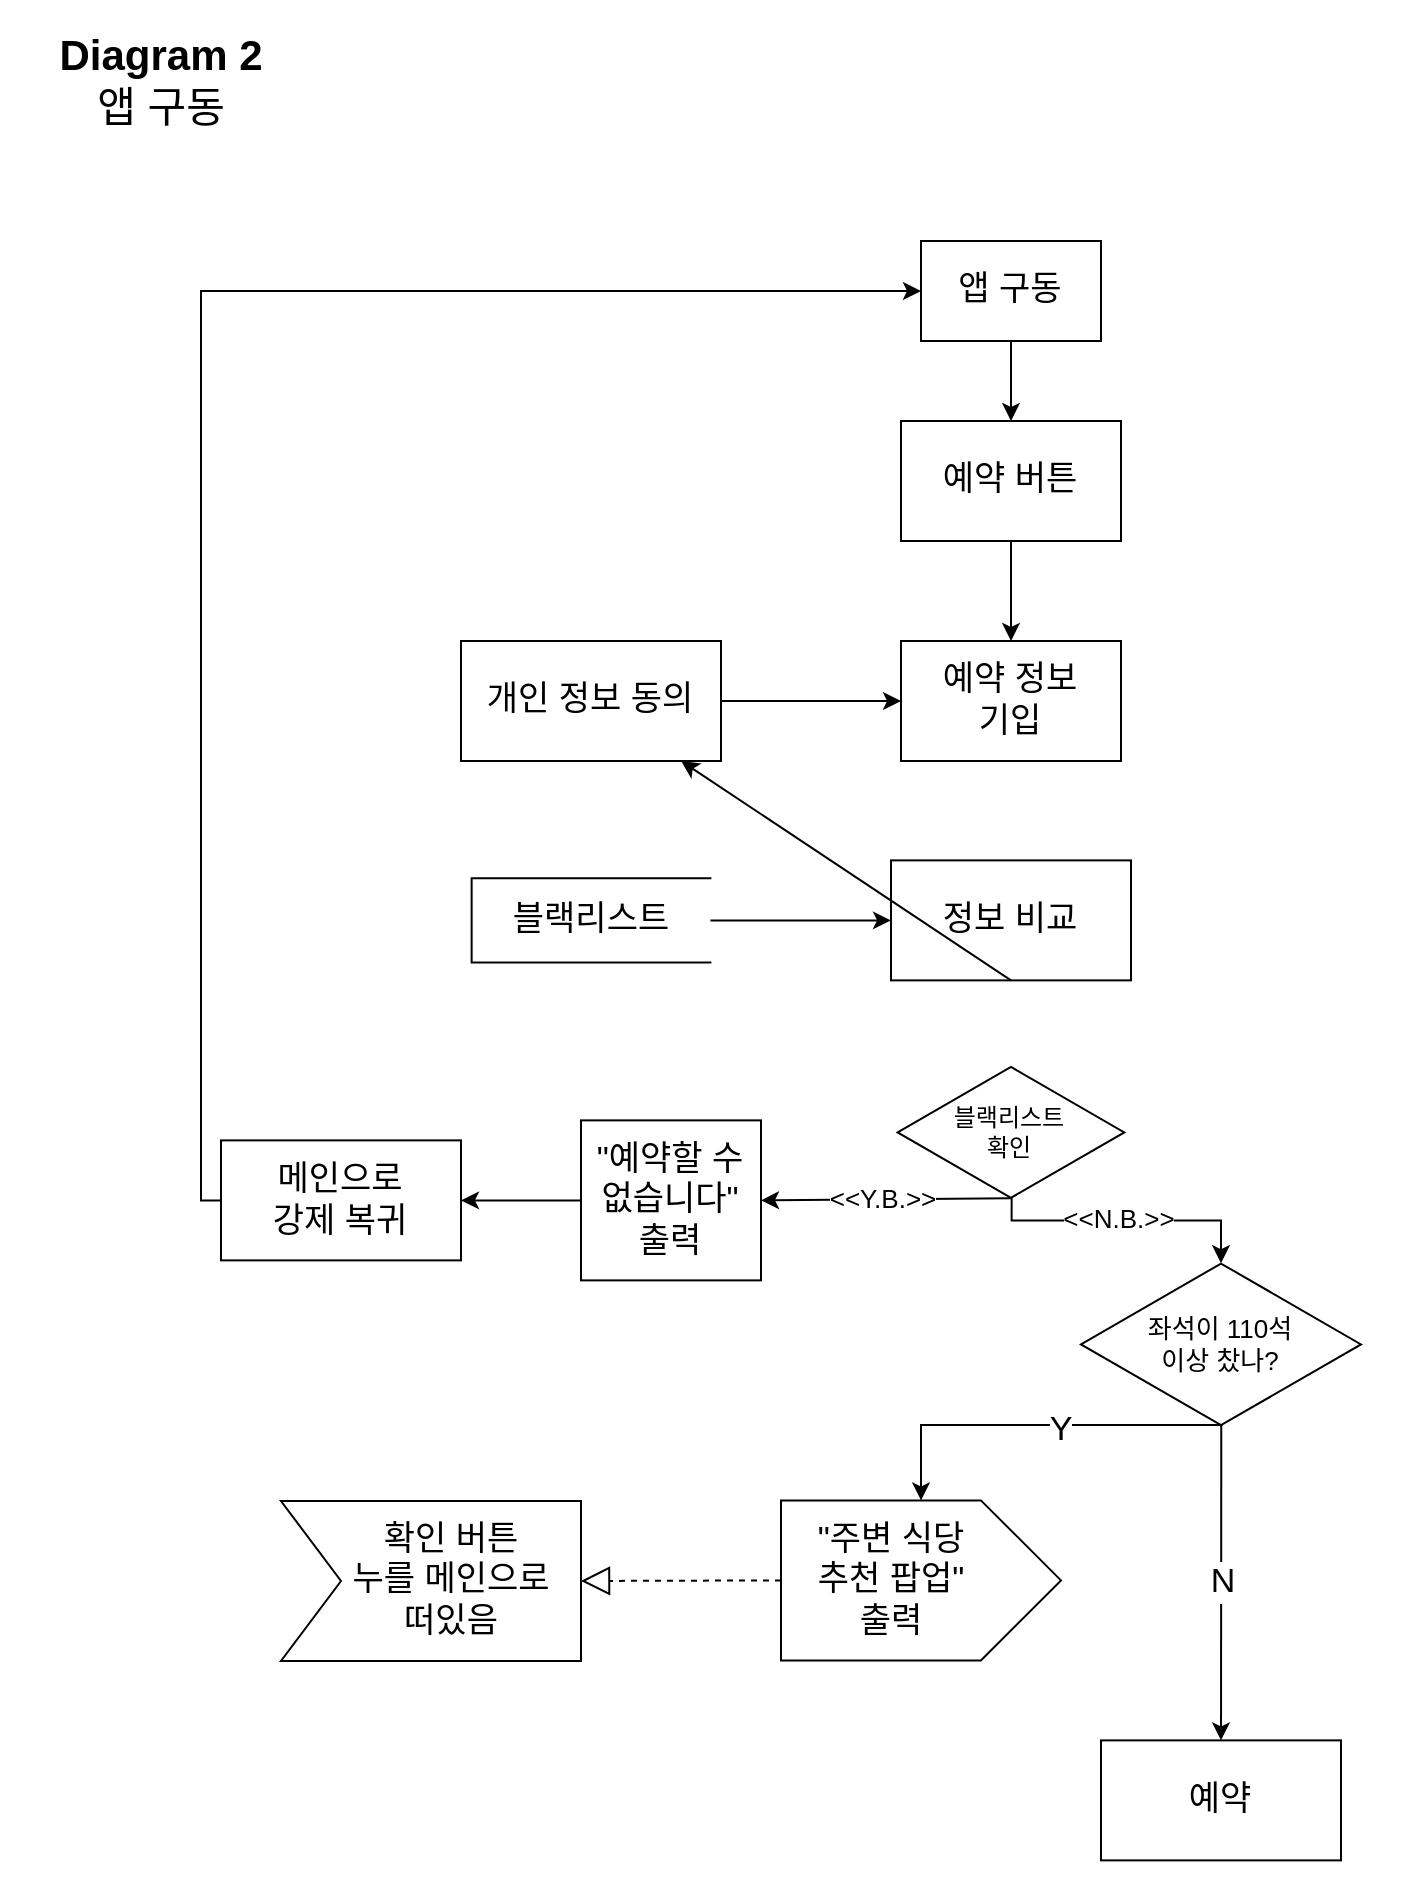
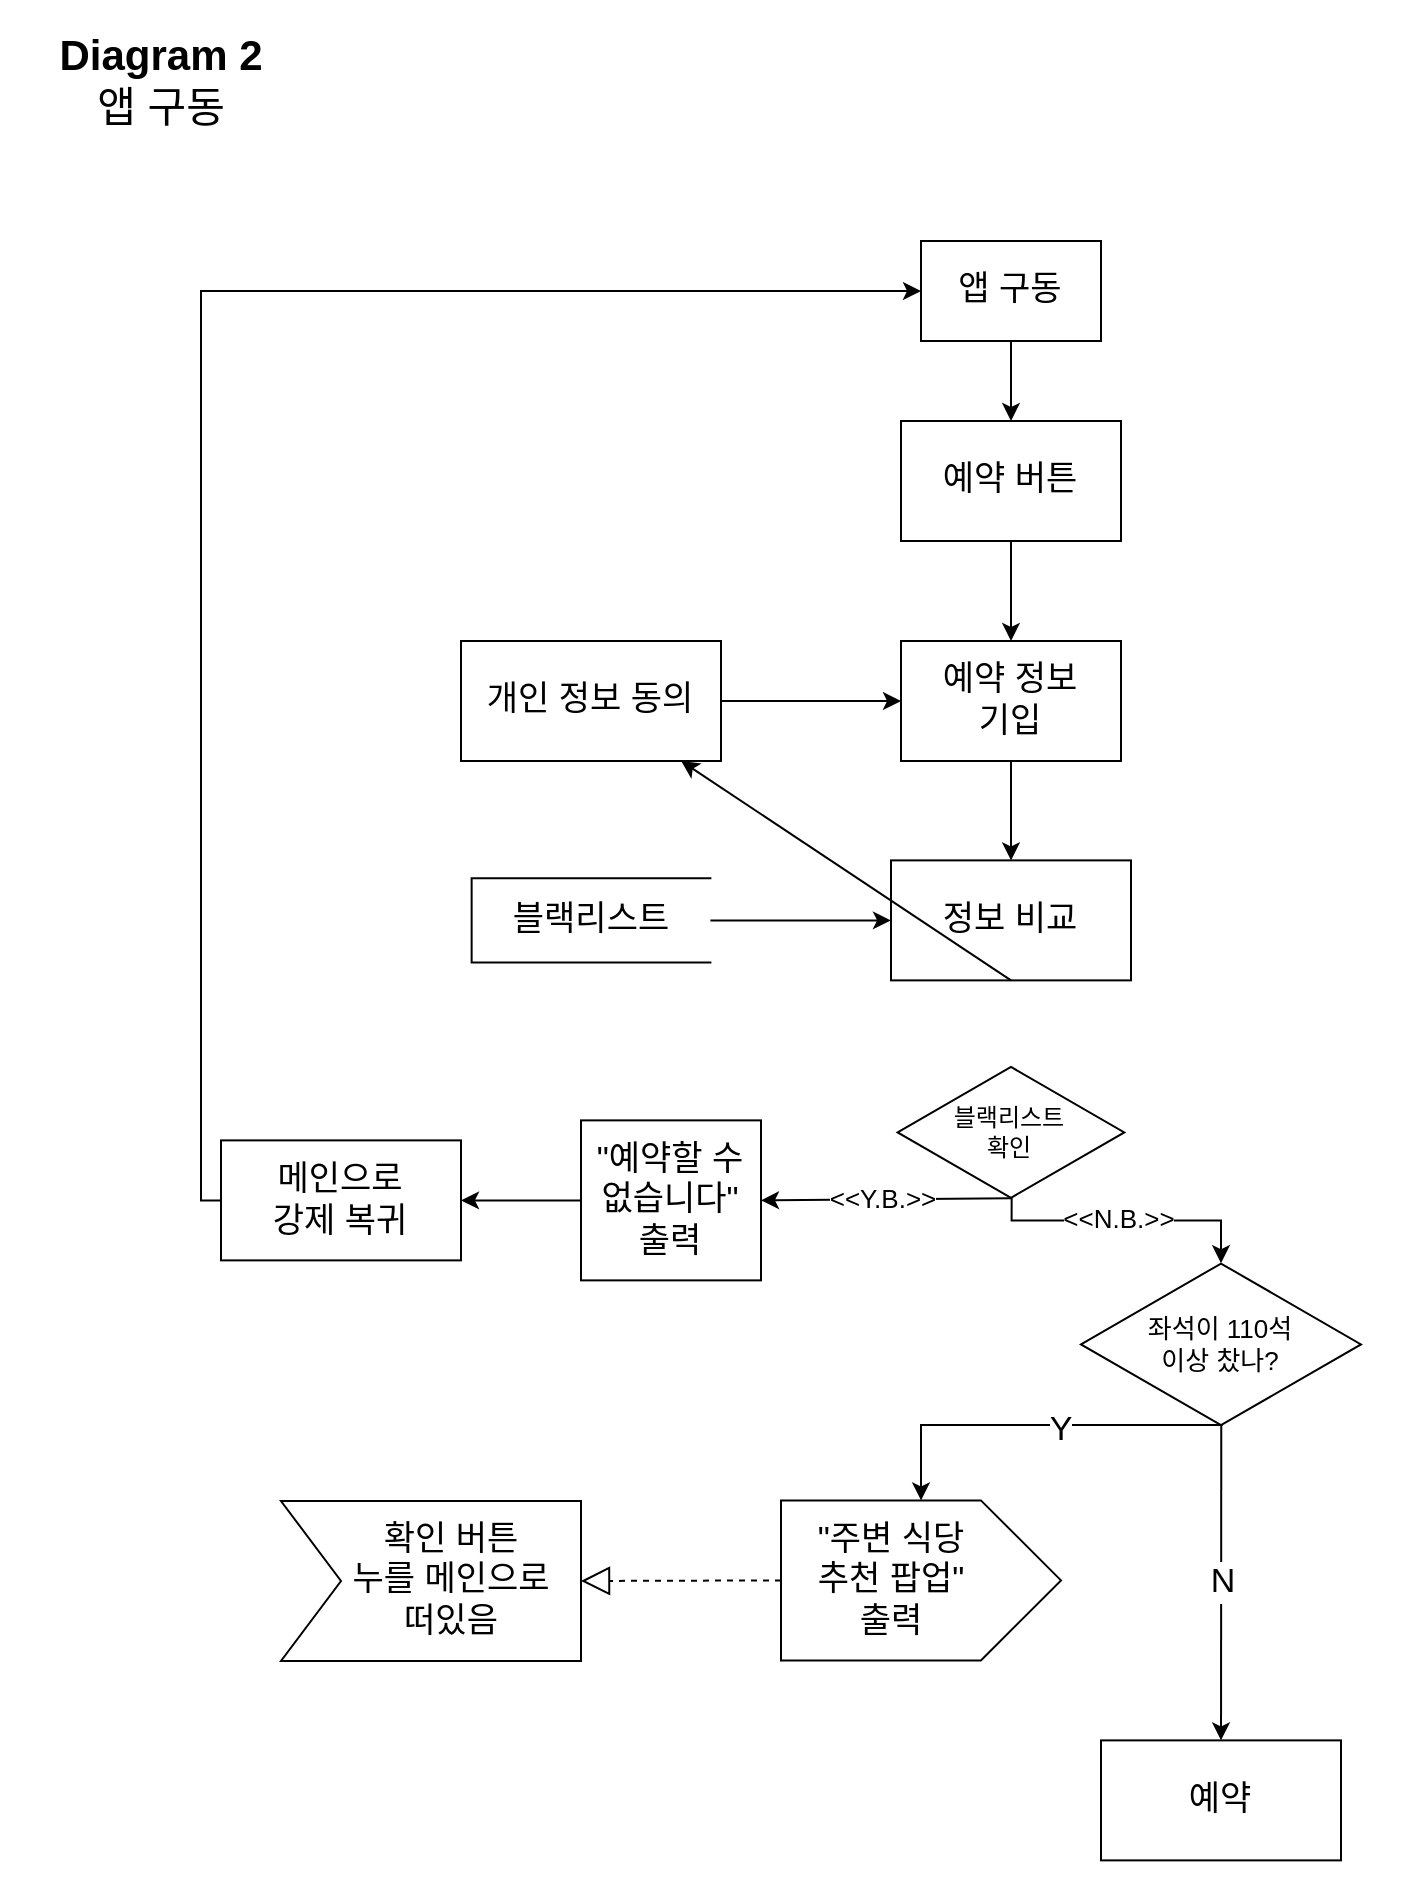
  <mxCell id="0" />
  <mxCell id="1" parent="0" />
  <mxCell id="2" value="&lt;font style=&quot;font-size: 21px&quot;&gt;&lt;b&gt;Diagram 2&lt;/b&gt;&lt;br&gt;앱 구동&lt;br&gt;&lt;/font&gt;" style="text;html=1;align=center;verticalAlign=middle;resizable=0;points=[];autosize=1;strokeColor=none;fillColor=none;fontSize=13;" parent="1" vertex="1"><mxGeometry x="20" y="20" width="120" height="40" as="geometry" /></mxCell>
  <mxCell id="3" value="앱 구동" style="rounded=0;whiteSpace=wrap;html=1;fontSize=17;" parent="1" vertex="1"><mxGeometry x="460" y="120" width="90" height="50" as="geometry" /></mxCell>
  <mxCell id="4" value="예약 버튼" style="rounded=0;whiteSpace=wrap;html=1;fontSize=17;" parent="1" vertex="1"><mxGeometry x="450" y="210" width="110" height="60" as="geometry" /></mxCell>
  <mxCell id="5" value="예약 정보&lt;br&gt;기입" style="rounded=0;whiteSpace=wrap;html=1;fontSize=17;" parent="1" vertex="1"><mxGeometry x="450" y="320" width="110" height="60" as="geometry" /></mxCell>
  <mxCell id="6" value="개인 정보 동의" style="rounded=0;whiteSpace=wrap;html=1;fontSize=17;" parent="1" vertex="1"><mxGeometry x="230" y="320" width="130" height="60" as="geometry" /></mxCell>
  <mxCell id="7" value="" style="endArrow=classic;html=1;rounded=0;fontSize=17;entryX=0.5;entryY=0;entryDx=0;entryDy=0;exitX=0.5;exitY=1;exitDx=0;exitDy=0;" parent="1" source="3" target="4" edge="1"><mxGeometry width="50" height="50" relative="1" as="geometry"><mxPoint x="520" y="230" as="sourcePoint" /><mxPoint x="570" y="180" as="targetPoint" /></mxGeometry></mxCell>
  <mxCell id="8" value="" style="endArrow=classic;html=1;rounded=0;fontSize=17;entryX=0.5;entryY=0;entryDx=0;entryDy=0;exitX=0.5;exitY=1;exitDx=0;exitDy=0;" parent="1" source="4" target="5" edge="1"><mxGeometry width="50" height="50" relative="1" as="geometry"><mxPoint x="580" y="330" as="sourcePoint" /><mxPoint x="630" y="280" as="targetPoint" /></mxGeometry></mxCell>
  <mxCell id="9" value="" style="endArrow=classic;html=1;rounded=0;fontSize=17;entryX=0;entryY=0.5;entryDx=0;entryDy=0;exitX=1;exitY=0.5;exitDx=0;exitDy=0;" parent="1" source="6" target="5" edge="1"><mxGeometry width="50" height="50" relative="1" as="geometry"><mxPoint x="384" y="490" as="sourcePoint" /><mxPoint x="384" y="400" as="targetPoint" /></mxGeometry></mxCell>
  <mxCell id="10" value="정보 비교" style="rounded=0;whiteSpace=wrap;html=1;fontSize=17;" parent="1" vertex="1"><mxGeometry x="445" y="429.69" width="120" height="60" as="geometry" /></mxCell>
  <mxCell id="11" value="" style="shape=partialRectangle;whiteSpace=wrap;html=1;bottom=1;right=1;left=1;top=0;fillColor=none;routingCenterX=-0.5;fontSize=17;rotation=90;" parent="1" vertex="1"><mxGeometry x="273.92" y="400" width="42.18" height="119.38" as="geometry" /></mxCell>
  <mxCell id="12" value="블랙리스트" style="text;html=1;align=center;verticalAlign=middle;resizable=0;points=[];autosize=1;strokeColor=none;fillColor=none;fontSize=17;" parent="1" vertex="1"><mxGeometry x="245" y="444.69" width="100" height="30" as="geometry" /></mxCell>
  <mxCell id="13" value="" style="endArrow=classic;html=1;rounded=0;fontSize=17;entryX=0;entryY=0.5;entryDx=0;entryDy=0;exitX=0.5;exitY=0;exitDx=0;exitDy=0;" parent="1" source="11" target="10" edge="1"><mxGeometry width="50" height="50" relative="1" as="geometry"><mxPoint x="370" y="479.69" as="sourcePoint" /><mxPoint x="420" y="429.69" as="targetPoint" /></mxGeometry></mxCell>
  <mxCell id="14" value="&lt;div style=&quot;font-size: 12px;&quot;&gt;블랙리스트&lt;/div&gt;&lt;div style=&quot;font-size: 12px;&quot;&gt;확인&lt;/div&gt;" style="html=1;whiteSpace=wrap;aspect=fixed;shape=isoRectangle;fontSize=12;align=center;" parent="1" vertex="1"><mxGeometry x="448.33" y="531.69" width="113.33" height="68" as="geometry" /></mxCell>
+ <mxCell id="15" value="" style="endArrow=classic;html=1;rounded=0;fontSize=17;entryX=0.5;entryY=0;entryDx=0;entryDy=0;exitX=0.5;exitY=1;exitDx=0;exitDy=0;" parent="1" source="5" target="10" edge="1"><mxGeometry width="50" height="50" relative="1" as="geometry"><mxPoint x="610" y="460" as="sourcePoint" /><mxPoint x="630" y="490" as="targetPoint" /></mxGeometry></mxCell>
  <mxCell id="16" value="" style="endArrow=classic;html=1;rounded=0;fontSize=17;exitX=0.5;exitY=1;exitDx=0;exitDy=0;" parent="1" source="10" target="6" edge="1"><mxGeometry width="50" height="50" relative="1" as="geometry"><mxPoint x="600" y="429.69" as="sourcePoint" /><mxPoint x="560" y="539.69" as="targetPoint" /></mxGeometry></mxCell>
  <mxCell id="17" value="&quot;예약할 수 없습니다&quot; 출력" style="rounded=0;whiteSpace=wrap;html=1;fontSize=17;" parent="1" vertex="1"><mxGeometry x="290" y="559.69" width="90" height="80" as="geometry" /></mxCell>
  <mxCell id="18" value="메인으로 &lt;br&gt;강제 복귀" style="rounded=0;whiteSpace=wrap;html=1;fontSize=17;" parent="1" vertex="1"><mxGeometry x="110" y="569.69" width="120" height="60" as="geometry" /></mxCell>
  <mxCell id="19" value="" style="endArrow=classic;html=1;rounded=0;fontSize=17;entryX=1;entryY=0.5;entryDx=0;entryDy=0;exitX=0;exitY=0.5;exitDx=0;exitDy=0;" parent="1" source="17" target="18" edge="1"><mxGeometry width="50" height="50" relative="1" as="geometry"><mxPoint x="223.92" y="620" as="sourcePoint" /><mxPoint x="273.92" y="570" as="targetPoint" /></mxGeometry></mxCell>
  <mxCell id="20" value="" style="endArrow=classic;html=1;rounded=0;fontSize=17;exitX=0;exitY=0.5;exitDx=0;exitDy=0;entryX=0;entryY=0.5;entryDx=0;entryDy=0;edgeStyle=orthogonalEdgeStyle;" parent="1" source="18" target="3" edge="1"><mxGeometry width="50" height="50" relative="1" as="geometry"><mxPoint x="0" y="540" as="sourcePoint" /><mxPoint x="50" y="490" as="targetPoint" /></mxGeometry></mxCell>
  <mxCell id="21" value="좌석이 110석&lt;br style=&quot;font-size: 13px&quot;&gt;이상 찼나?" style="html=1;whiteSpace=wrap;aspect=fixed;shape=isoRectangle;fontSize=13;" parent="1" vertex="1"><mxGeometry x="540" y="629.69" width="140" height="84" as="geometry" /></mxCell>
  <mxCell id="22" value="" style="endArrow=classic;html=1;rounded=0;fontSize=17;entryX=1;entryY=0.5;entryDx=0;entryDy=0;exitX=0.502;exitY=0.984;exitDx=0;exitDy=0;exitPerimeter=0;" parent="1" source="14" target="17" edge="1"><mxGeometry width="50" height="50" relative="1" as="geometry"><mxPoint x="420" y="649.69" as="sourcePoint" /><mxPoint x="470" y="599.69" as="targetPoint" /></mxGeometry></mxCell>
  <mxCell id="23" value="&amp;lt;&amp;lt;Y.B.&amp;gt;&amp;gt;" style="edgeLabel;html=1;align=center;verticalAlign=middle;resizable=0;points=[];fontSize=13;" parent="22" vertex="1" connectable="0"><mxGeometry x="-0.166" relative="1" as="geometry"><mxPoint x="-13" y="-1" as="offset" /></mxGeometry></mxCell>
  <mxCell id="24" value="" style="endArrow=classic;html=1;rounded=0;fontSize=17;exitX=0.503;exitY=0.978;exitDx=0;exitDy=0;exitPerimeter=0;edgeStyle=orthogonalEdgeStyle;entryX=0.5;entryY=0.017;entryDx=0;entryDy=0;entryPerimeter=0;" parent="1" source="14" target="21" edge="1"><mxGeometry width="50" height="50" relative="1" as="geometry"><mxPoint x="563.33" y="619.69" as="sourcePoint" /><mxPoint x="613.33" y="569.69" as="targetPoint" /><Array as="points"><mxPoint x="505" y="609.69" /><mxPoint x="610" y="609.69" /></Array></mxGeometry></mxCell>
  <mxCell id="25" value="&amp;lt;&amp;lt;N.B.&amp;gt;&amp;gt;" style="edgeLabel;html=1;align=center;verticalAlign=middle;resizable=0;points=[];fontSize=13;" parent="24" vertex="1" connectable="0"><mxGeometry x="-0.243" relative="1" as="geometry"><mxPoint x="13" y="-1" as="offset" /></mxGeometry></mxCell>
  <mxCell id="26" value="" style="shape=offPageConnector;whiteSpace=wrap;html=1;fontSize=13;rotation=-90;size=0.286;" parent="1" vertex="1"><mxGeometry x="420" y="719.69" width="80" height="140" as="geometry" /></mxCell>
  <mxCell id="27" value="&quot;주변 식당&lt;br style=&quot;font-size: 17px;&quot;&gt;추천 팝업&quot;&lt;br style=&quot;font-size: 17px;&quot;&gt;출력" style="text;html=1;align=center;verticalAlign=middle;resizable=0;points=[];autosize=1;strokeColor=none;fillColor=none;fontSize=17;" parent="1" vertex="1"><mxGeometry x="400" y="754.69" width="90" height="70" as="geometry" /></mxCell>
  <mxCell id="28" value="" style="edgeStyle=orthogonalEdgeStyle;elbow=horizontal;endArrow=classic;html=1;rounded=0;fontSize=17;exitX=0.506;exitY=0.98;exitDx=0;exitDy=0;exitPerimeter=0;entryX=1;entryY=0.5;entryDx=0;entryDy=0;" parent="1" source="21" target="26" edge="1"><mxGeometry width="50" height="50" relative="1" as="geometry"><mxPoint x="400" y="709.69" as="sourcePoint" /><mxPoint x="440" y="729.69" as="targetPoint" /></mxGeometry></mxCell>
  <mxCell id="29" value="Y" style="edgeLabel;html=1;align=center;verticalAlign=middle;resizable=0;points=[];fontSize=17;" parent="28" vertex="1" connectable="0"><mxGeometry x="-0.074" relative="1" as="geometry"><mxPoint x="6" y="2" as="offset" /></mxGeometry></mxCell>
  <mxCell id="30" value="" style="endArrow=classic;html=1;rounded=0;fontSize=17;entryX=0.5;entryY=0;entryDx=0;entryDy=0;exitX=0.501;exitY=0.98;exitDx=0;exitDy=0;exitPerimeter=0;" parent="1" source="21" target="32" edge="1"><mxGeometry width="50" height="50" relative="1" as="geometry"><mxPoint x="620" y="719.69" as="sourcePoint" /><mxPoint x="620" y="769.69" as="targetPoint" /></mxGeometry></mxCell>
  <mxCell id="31" value="N" style="edgeLabel;html=1;align=center;verticalAlign=middle;resizable=0;points=[];fontSize=17;" parent="30" vertex="1" connectable="0"><mxGeometry x="-0.126" y="1" relative="1" as="geometry"><mxPoint x="-1" y="9" as="offset" /></mxGeometry></mxCell>
  <mxCell id="32" value="예약" style="rounded=0;whiteSpace=wrap;html=1;fontSize=17;" parent="1" vertex="1"><mxGeometry x="550" y="869.69" width="120" height="60" as="geometry" /></mxCell>
  <mxCell id="33" value="" style="html=1;shadow=0;dashed=0;align=center;verticalAlign=middle;shape=mxgraph.arrows2.arrow;dy=0;dx=0;notch=30;fontSize=17;" parent="1" vertex="1"><mxGeometry x="140" y="750" width="150" height="80" as="geometry" /></mxCell>
  <mxCell id="34" value="확인 버튼&lt;br&gt;누를 메인으로&lt;br&gt;떠있음" style="text;html=1;align=center;verticalAlign=middle;resizable=0;points=[];autosize=1;strokeColor=none;fillColor=none;fontSize=17;" parent="1" vertex="1"><mxGeometry x="170" y="754.69" width="110" height="70" as="geometry" /></mxCell>
  <mxCell id="35" value="" style="endArrow=block;dashed=1;endFill=0;endSize=12;html=1;rounded=0;fontSize=17;exitX=0.5;exitY=0;exitDx=0;exitDy=0;entryX=1;entryY=0.5;entryDx=0;entryDy=0;entryPerimeter=0;" parent="1" source="26" target="33" edge="1"><mxGeometry width="160" relative="1" as="geometry"><mxPoint x="230" y="890" as="sourcePoint" /><mxPoint x="390" y="890" as="targetPoint" /></mxGeometry></mxCell>
